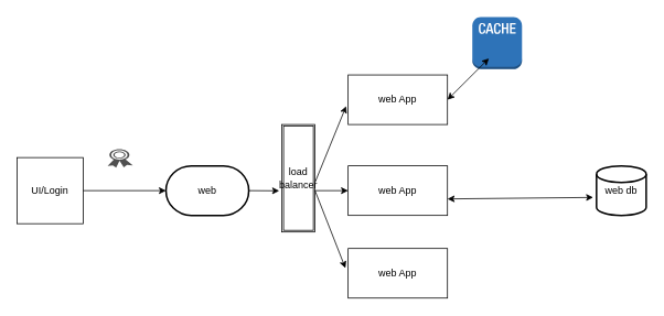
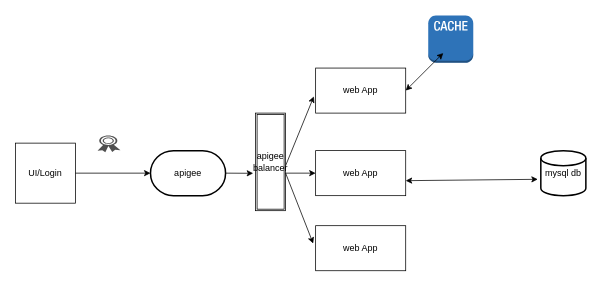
  <mxCell id="0" />
  <mxCell id="1" parent="0" />
  <mxCell id="2" value="UI/Login" style="whiteSpace=wrap;html=1;aspect=fixed;" vertex="1" parent="1"><mxGeometry x="20" y="190" width="80" height="80" as="geometry" /></mxCell>
  <mxCell id="3" value="web App" style="rounded=0;whiteSpace=wrap;html=1;" vertex="1" parent="1"><mxGeometry x="420" y="200" width="120" height="60" as="geometry" /></mxCell>
- <mxCell id="4" value="load balancer" style="shape=ext;double=1;rounded=0;whiteSpace=wrap;html=1;" vertex="1" parent="1"><mxGeometry x="340" y="150" width="40" height="130" as="geometry" /></mxCell>
- <mxCell id="5" value="web" style="strokeWidth=2;html=1;shape=mxgraph.flowchart.terminator;whiteSpace=wrap;" vertex="1" parent="1"><mxGeometry x="200" y="200" width="100" height="60" as="geometry" /></mxCell>
- <mxCell id="6" value="web db" style="strokeWidth=2;html=1;shape=mxgraph.flowchart.database;whiteSpace=wrap;" vertex="1" parent="1"><mxGeometry x="720" y="200" width="60" height="60" as="geometry" /></mxCell>
+ <mxCell id="4" value="apigee balancer" style="shape=ext;double=1;rounded=0;whiteSpace=wrap;html=1;" vertex="1" parent="1"><mxGeometry x="340" y="150" width="40" height="130" as="geometry" /></mxCell>
+ <mxCell id="5" value="apigee" style="strokeWidth=2;html=1;shape=mxgraph.flowchart.terminator;whiteSpace=wrap;" vertex="1" parent="1"><mxGeometry x="200" y="200" width="100" height="60" as="geometry" /></mxCell>
+ <mxCell id="6" value="mysql db" style="strokeWidth=2;html=1;shape=mxgraph.flowchart.database;whiteSpace=wrap;" vertex="1" parent="1"><mxGeometry x="720" y="200" width="60" height="60" as="geometry" /></mxCell>
  <mxCell id="7" value="" style="endArrow=classic;startArrow=classic;html=1;rounded=0;entryX=-0.067;entryY=0.637;entryDx=0;entryDy=0;entryPerimeter=0;" edge="1" parent="1" target="6"><mxGeometry width="50" height="50" relative="1" as="geometry"><mxPoint x="540" y="240" as="sourcePoint" /><mxPoint x="590" y="190" as="targetPoint" /></mxGeometry></mxCell>
  <mxCell id="8" value="" style="endArrow=classic;html=1;rounded=0;entryX=0;entryY=0.5;entryDx=0;entryDy=0;entryPerimeter=0;" edge="1" parent="1" target="5"><mxGeometry width="50" height="50" relative="1" as="geometry"><mxPoint x="100" y="230" as="sourcePoint" /><mxPoint x="150" y="180" as="targetPoint" /></mxGeometry></mxCell>
  <mxCell id="9" value="web App" style="rounded=0;whiteSpace=wrap;html=1;" vertex="1" parent="1"><mxGeometry x="420" y="300" width="120" height="60" as="geometry" /></mxCell>
  <mxCell id="10" value="web App" style="rounded=0;whiteSpace=wrap;html=1;" vertex="1" parent="1"><mxGeometry x="420" y="90" width="120" height="60" as="geometry" /></mxCell>
  <mxCell id="11" value="" style="outlineConnect=0;dashed=0;verticalLabelPosition=bottom;verticalAlign=top;align=center;html=1;shape=mxgraph.aws3.cache_node;fillColor=#2E73B8;gradientColor=none;" vertex="1" parent="1"><mxGeometry x="570" y="20" width="60" height="63" as="geometry" /></mxCell>
  <mxCell id="12" value="" style="endArrow=classic;startArrow=classic;html=1;rounded=0;" edge="1" parent="1"><mxGeometry width="50" height="50" relative="1" as="geometry"><mxPoint x="540" y="120" as="sourcePoint" /><mxPoint x="590" y="70" as="targetPoint" /></mxGeometry></mxCell>
  <mxCell id="13" value="" style="endArrow=classic;html=1;rounded=0;entryX=-0.08;entryY=0.617;entryDx=0;entryDy=0;entryPerimeter=0;" edge="1" parent="1" target="4"><mxGeometry width="50" height="50" relative="1" as="geometry"><mxPoint x="300" y="230" as="sourcePoint" /><mxPoint x="350" y="180" as="targetPoint" /></mxGeometry></mxCell>
  <mxCell id="14" value="" style="endArrow=classic;html=1;rounded=0;entryX=-0.02;entryY=0.63;entryDx=0;entryDy=0;entryPerimeter=0;" edge="1" parent="1" target="10"><mxGeometry width="50" height="50" relative="1" as="geometry"><mxPoint x="380" y="220" as="sourcePoint" /><mxPoint x="430" y="170" as="targetPoint" /><Array as="points" /></mxGeometry></mxCell>
  <mxCell id="15" value="" style="endArrow=classic;html=1;rounded=0;entryX=0;entryY=0.5;entryDx=0;entryDy=0;" edge="1" parent="1" target="3"><mxGeometry width="50" height="50" relative="1" as="geometry"><mxPoint x="380" y="230" as="sourcePoint" /><mxPoint x="430" y="180" as="targetPoint" /></mxGeometry></mxCell>
  <mxCell id="16" value="" style="endArrow=classic;html=1;rounded=0;entryX=-0.027;entryY=0.397;entryDx=0;entryDy=0;entryPerimeter=0;" edge="1" parent="1" target="9"><mxGeometry width="50" height="50" relative="1" as="geometry"><mxPoint x="380" y="230" as="sourcePoint" /><mxPoint x="430" y="180" as="targetPoint" /></mxGeometry></mxCell>
  <mxCell id="17" value="" style="sketch=0;pointerEvents=1;shadow=0;dashed=0;html=1;strokeColor=none;fillColor=#505050;labelPosition=center;verticalLabelPosition=bottom;verticalAlign=top;outlineConnect=0;align=center;shape=mxgraph.office.security.token;" vertex="1" parent="1"><mxGeometry x="129.5" y="180" width="30.5" height="22" as="geometry" /></mxCell>
